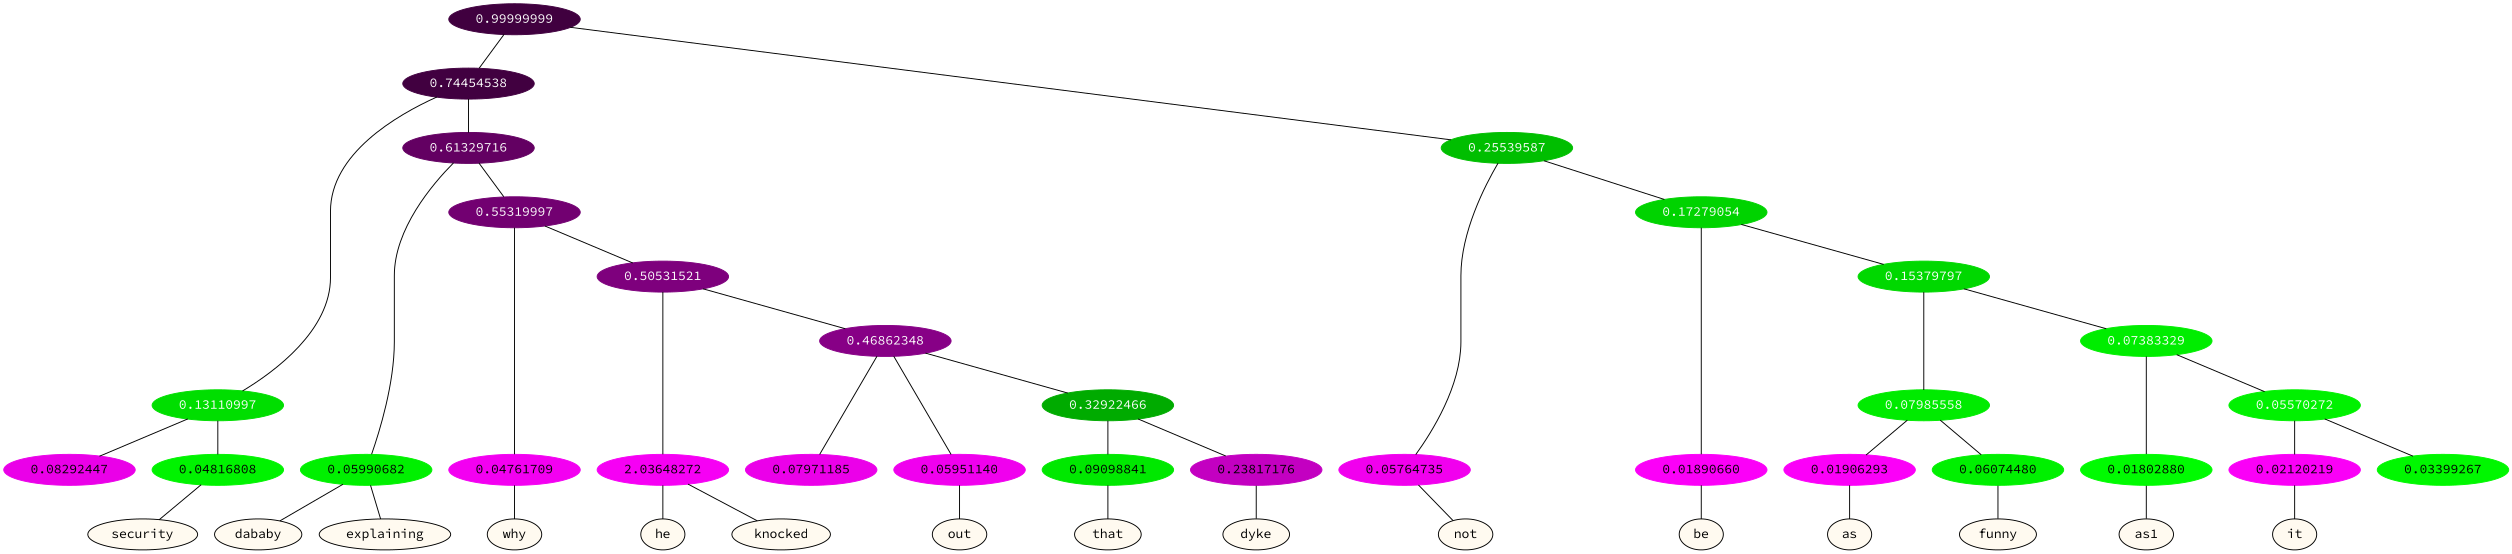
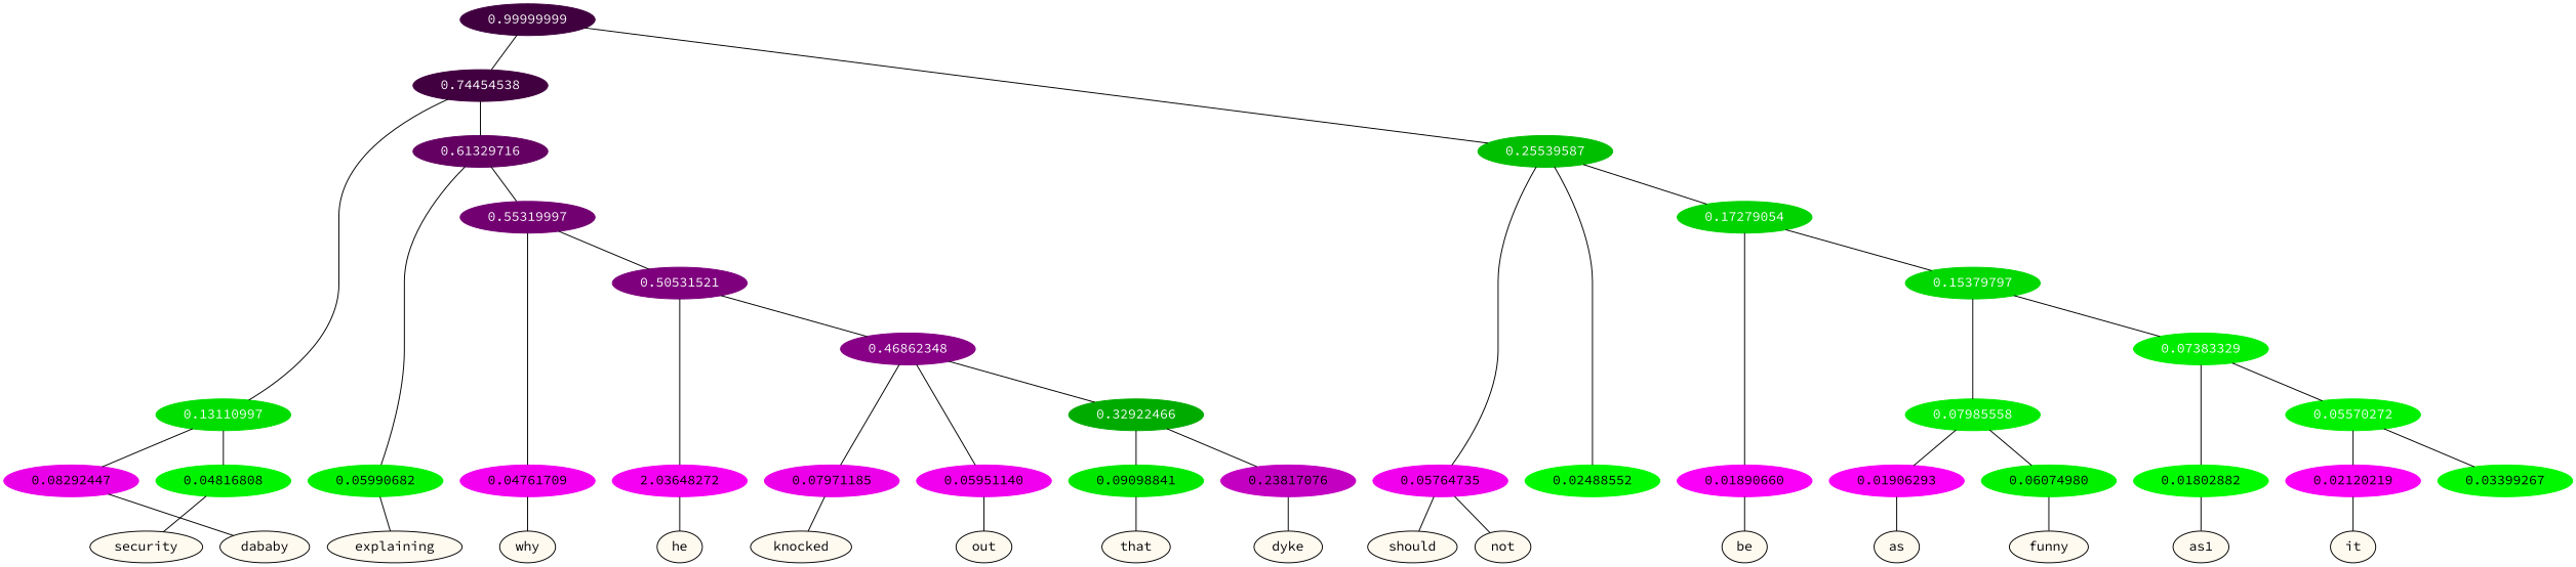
  graph {
    fontname="Source Code Pro"
    node [color=black fontname="Source Code Pro" format=png nodesep=0.001 ordering=out overlap_scaling=0.01 ranksep=0.001 style=filled fontcolor=black]
    edge [fontname="Source Code Pro"]
    n1 [fillcolor=floralwhite height=0.15 label=dababy style="filled,solid" width=0.15 fontcolor=""]
    n2 [fillcolor=floralwhite height=0.15 label=security style="filled,solid" width=0.15 fontcolor=""]
    n3 [fillcolor=floralwhite height=0.15 label=explaining style="filled,solid" width=0.15 fontcolor=""]
    n4 [fillcolor=floralwhite height=0.15 label=why style="filled,solid" width=0.15 fontcolor=""]
    n5 [fillcolor=floralwhite height=0.15 label=he style="filled,solid" width=0.15 fontcolor=""]
    n6 [fillcolor=floralwhite height=0.15 label=knocked style="filled,solid" width=0.15 fontcolor=""]
    n7 [fillcolor=floralwhite height=0.15 label=out style="filled,solid" width=0.15 fontcolor=""]
    n8 [fillcolor=floralwhite height=0.15 label=that style="filled,solid" width=0.15 fontcolor=""]
    n9 [fillcolor=floralwhite height=0.15 label=dyke style="filled,solid" width=0.15 fontcolor=""]
+   n10 [fillcolor=floralwhite height=0.15 label=should style="filled,solid" width=0.15 fontcolor=""]
    n11 [fillcolor=floralwhite height=0.15 label=not style="filled,solid" width=0.15 fontcolor=""]
    n12 [fillcolor=floralwhite height=0.15 label=be style="filled,solid" width=0.15 fontcolor=""]
    n13 [fillcolor=floralwhite height=0.15 label=as style="filled,solid" width=0.15 fontcolor=""]
    n14 [fillcolor=floralwhite height=0.15 label=funny style="filled,solid" width=0.15 fontcolor=""]
    n15 [fillcolor=floralwhite height=0.15 label=as1 style="filled,solid" width=0.15 fontcolor=""]
    n16 [fillcolor=floralwhite height=0.15 label=it style="filled,solid" width=0.15 fontcolor=""]
    n17 [color="0.835 1.000 0.917" height=0.15 label=0.08292447 width=0.15]
    n18 [color="0.334 1.000 0.952" height=0.15 label=0.04816808 width=0.15]
    n19 [color="0.334 1.000 0.940" height=0.15 label=0.05990682 width=0.15]
    n20 [color="0.835 1.000 0.952" height=0.15 label=0.04761709 width=0.15]
    n21 [color="0.835 1.000 0.964" height=0.15 label=2.03648272 width=0.15]
    n22 [color="0.835 1.000 0.920" height=0.15 label=0.07971185 width=0.15]
    n23 [color="0.835 1.000 0.940" height=0.15 label=0.05951140 width=0.15]
    n24 [color="0.334 1.000 0.909" height=0.15 label=0.09098841 width=0.15]
-   n25 [color="0.835 1.000 0.762" height=0.15 label=0.23817176 width=0.15]
+   n25 [color="0.835 1.000 0.762" height=0.15 label=0.23817076 width=0.15]
    n26 [color="0.835 1.000 0.942" height=0.15 label=0.05764735 width=0.15]
+   n27 [color="0.334 1.000 0.975" height=0.15 label=0.02488552 width=0.15]
    n28 [color="0.835 1.000 0.981" height=0.15 label=0.01890660 width=0.15]
    n29 [color="0.835 1.000 0.981" height=0.15 label=0.01906293 width=0.15]
-   n30 [color="0.334 1.000 0.939" height=0.15 label=0.06074480 width=0.15]
-   n31 [color="0.334 1.000 0.982" height=0.15 label=0.01802880 width=0.15]
+   n30 [color="0.334 1.000 0.939" height=0.15 label=0.06074980 width=0.15]
+   n31 [color="0.334 1.000 0.982" height=0.15 label=0.01802882 width=0.15]
    n32 [color="0.835 1.000 0.978" height=0.15 label=0.02120219 width=0.15]
    n33 [color="0.334 1.000 0.966" height=0.15 label=0.03399267 width=0.15]
    n34 [color="0.835 1.000 0.250" fontcolor=grey99 height=0.15 label=0.99999999 width=0.15]
    n35 [color="0.835 1.000 0.255" fontcolor=grey99 height=0.15 label=0.74454538 width=0.15]
    n36 [color="0.334 1.000 0.745" fontcolor=grey99 height=0.15 label=0.25539587 width=0.15]
    n37 [color="0.334 1.000 0.869" fontcolor=grey99 height=0.15 label=0.13110997 width=0.15]
    n38 [color="0.835 1.000 0.387" fontcolor=grey99 height=0.15 label=0.61329716 width=0.15]
    n39 [color="0.334 1.000 0.827" fontcolor=grey99 height=0.15 label=0.17279054 width=0.15]
    n40 [color="0.835 1.000 0.447" fontcolor=grey99 height=0.15 label=0.55319997 width=0.15]
    n41 [color="0.334 1.000 0.846" fontcolor=grey99 height=0.15 label=0.15379797 width=0.15]
    n42 [color="0.835 1.000 0.495" fontcolor=grey99 height=0.15 label=0.50531521 width=0.15]
    n43 [color="0.334 1.000 0.920" fontcolor=grey99 height=0.15 label=0.07985558 width=0.15]
    n44 [color="0.334 1.000 0.926" fontcolor=grey99 height=0.15 label=0.07383329 width=0.15]
    n45 [color="0.835 1.000 0.531" fontcolor=grey99 height=0.15 label=0.46862348 width=0.15]
    n46 [color="0.334 1.000 0.944" fontcolor=grey99 height=0.15 label=0.05570272 width=0.15]
    n47 [color="0.334 1.000 0.671" fontcolor=grey99 height=0.15 label=0.32922466 width=0.15]
    subgraph sub_1 {
      rank=same
      n1
      n2
      n3
      n4
      n5
      n6
      n7
      n8
      n9
+     n10
      n11
      n12
      n13
      n14
      n15
      n16
    }
    subgraph sub_2 {
      rank=same
      n17
      n18
      n19
      n20
      n21
      n22
      n23
      n24
      n25
      n26
+     n27
      n28
      n29
      n30
      n31
      n32
      n33
    }
-   n19 -- n1
+   n17 -- n1
    n18 -- n2
    n19 -- n3
    n20 -- n4
    n21 -- n5
-   n21 -- n6
+   n22 -- n6
    n23 -- n7
    n24 -- n8
    n25 -- n9
+   n26 -- n10
    n26 -- n11
    n28 -- n12
    n29 -- n13
    n30 -- n14
    n31 -- n15
    n32 -- n16
    n34 -- n35
    n34 -- n36
    n35 -- n37
    n35 -- n38
    n36 -- n26
+   n36 -- n27
    n36 -- n39
    n37 -- n17
    n37 -- n18
    n38 -- n19
    n38 -- n40
    n39 -- n28
    n39 -- n41
    n40 -- n20
    n40 -- n42
    n41 -- n43
    n41 -- n44
    n42 -- n21
    n42 -- n45
    n43 -- n29
    n43 -- n30
    n44 -- n31
    n44 -- n46
    n45 -- n22
    n45 -- n23
    n45 -- n47
    n46 -- n32
    n46 -- n33
    n47 -- n24
    n47 -- n25
  }
